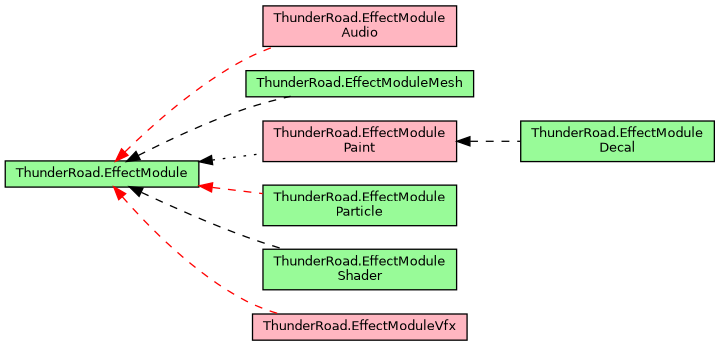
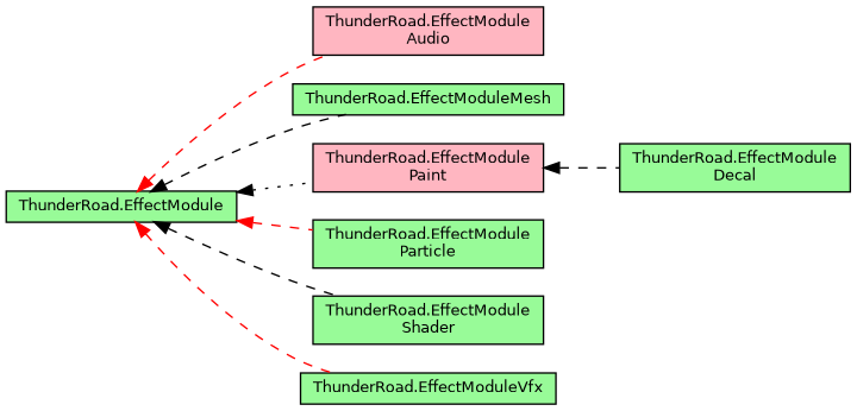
  digraph {
    rankdir=LR
    node [color=black fillcolor=palegreen fontname=Helvetica fontsize=10 shape=record style=filled]
    edge [color=black dir=back fontname=Helvetica fontsize=10 labelfontname=Helvetica labelfontsize=10 style=dashed]
    n1 [height=0.2 label="ThunderRoad.EffectModule" width=0.4]
    n2 [fillcolor=lightpink height=0.2 label="ThunderRoad.EffectModule\lAudio" width=0.4]
    n3 [height=0.2 label="ThunderRoad.EffectModuleMesh" width=0.4]
    n4 [fillcolor=lightpink height=0.2 label="ThunderRoad.EffectModule\lPaint" width=0.4]
    n5 [height=0.2 label="ThunderRoad.EffectModule\lParticle" width=0.4]
    n6 [height=0.2 label="ThunderRoad.EffectModule\lShader" width=0.4]
-   n7 [fillcolor=lightpink height=0.2 label="ThunderRoad.EffectModuleVfx" width=0.4]
+   n7 [height=0.2 label="ThunderRoad.EffectModuleVfx" width=0.4]
    n8 [height=0.2 label="ThunderRoad.EffectModule\lDecal" width=0.4]
    n1 -> n2 [color=red]
    n1 -> n3
    n1 -> n4 [style=dotted]
    n1 -> n5 [color=red]
    n1 -> n6
    n1 -> n7 [color=red]
    n4 -> n8
  }
